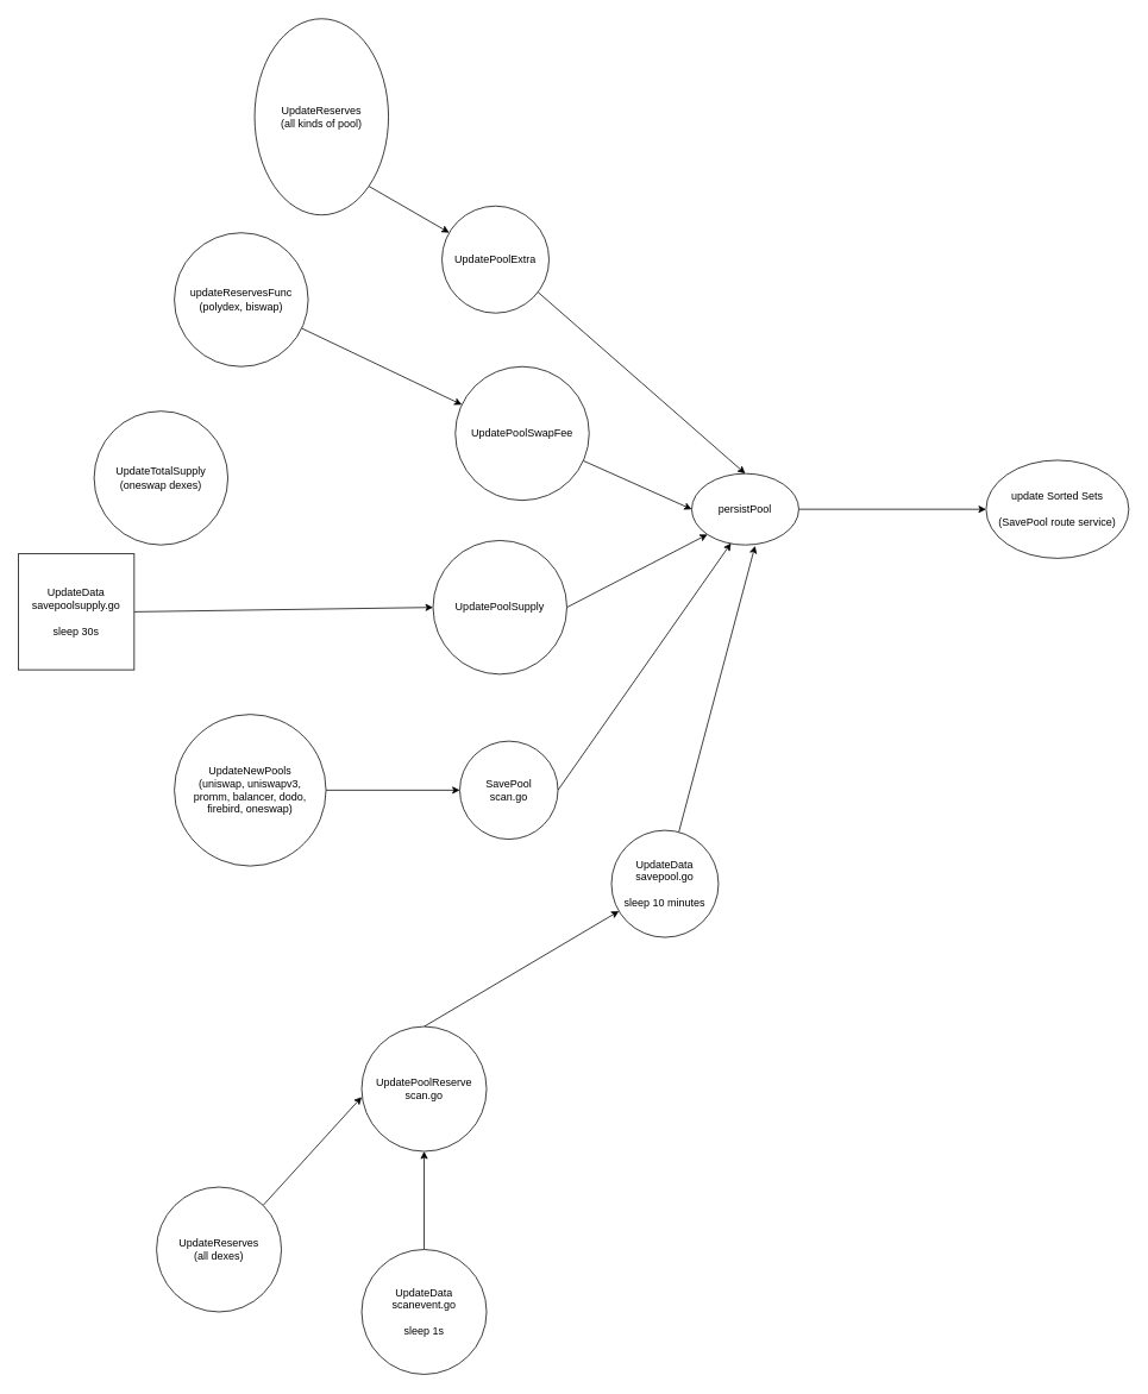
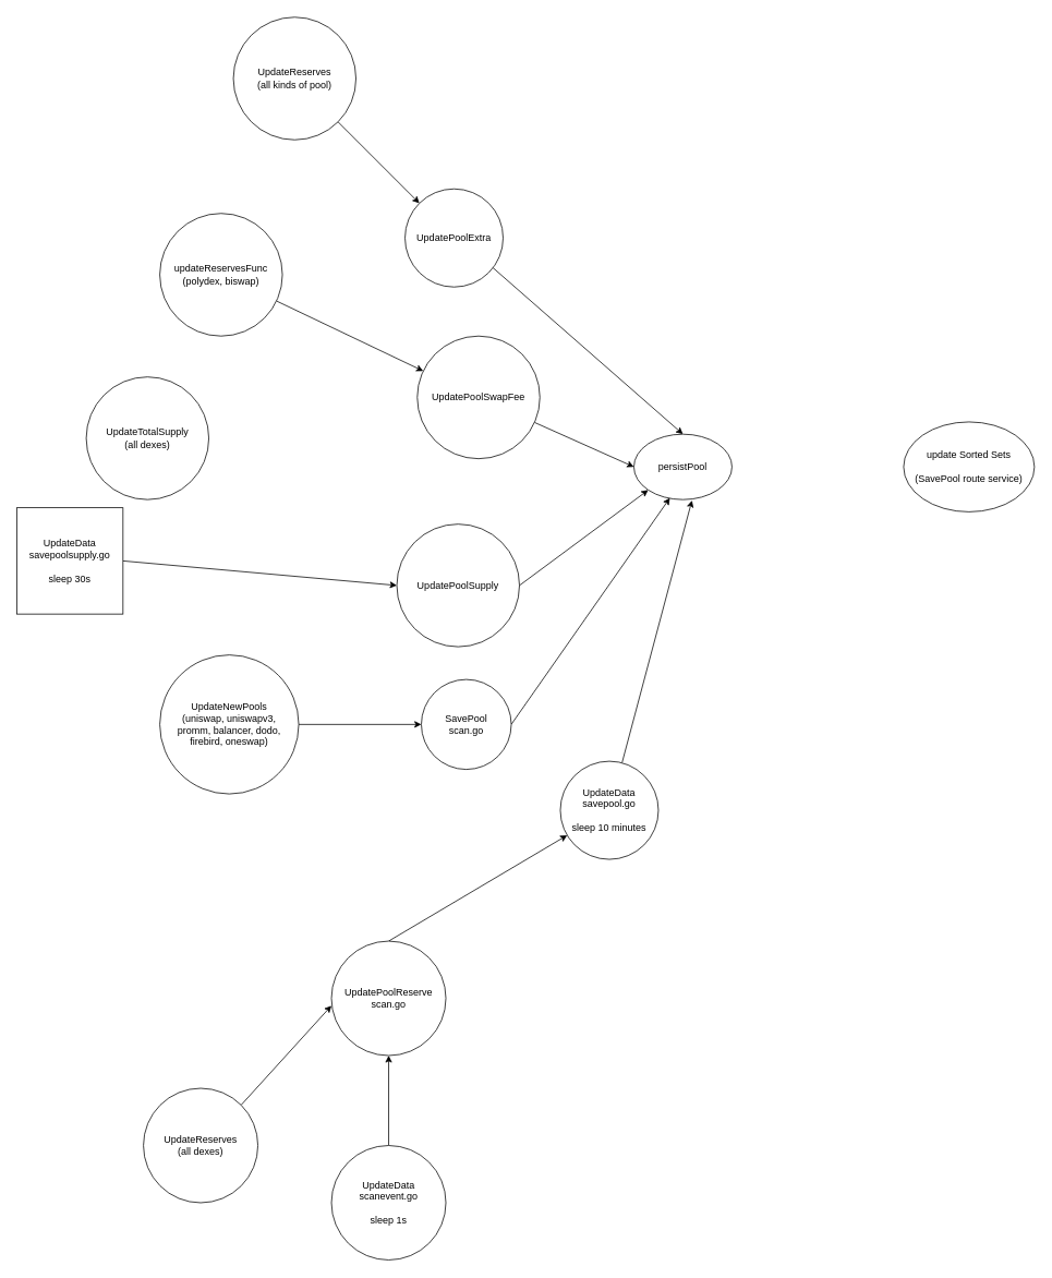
  <mxCell id="0" />
  <mxCell id="1" parent="0" />
  <mxCell id="2" value="update Sorted Sets&lt;br&gt;&lt;br&gt;(SavePool route service)" style="ellipse;whiteSpace=wrap;html=1;" vertex="1" parent="1"><mxGeometry x="1105" y="515" width="160" height="110" as="geometry" /></mxCell>
- <mxCell id="3" style="rounded=0;orthogonalLoop=1;jettySize=auto;html=1;exitX=1;exitY=0.5;exitDx=0;exitDy=0;entryX=0;entryY=0.5;entryDx=0;entryDy=0;" edge="1" parent="1" source="4" target="2"><mxGeometry relative="1" as="geometry" /></mxCell>
  <mxCell id="4" value="persistPool" style="ellipse;whiteSpace=wrap;html=1;" vertex="1" parent="1"><mxGeometry x="775" y="530" width="120" height="80" as="geometry" /></mxCell>
  <mxCell id="5" style="rounded=0;orthogonalLoop=1;jettySize=auto;html=1;entryX=0.5;entryY=0;entryDx=0;entryDy=0;exitX=0.892;exitY=0.8;exitDx=0;exitDy=0;exitPerimeter=0;" edge="1" parent="1" source="14" target="4"><mxGeometry relative="1" as="geometry"><mxPoint x="597.399" y="331.279" as="sourcePoint" /></mxGeometry></mxCell>
  <mxCell id="6" style="edgeStyle=none;rounded=0;orthogonalLoop=1;jettySize=auto;html=1;entryX=0;entryY=0.5;entryDx=0;entryDy=0;" edge="1" parent="1" source="7" target="4"><mxGeometry relative="1" as="geometry" /></mxCell>
  <mxCell id="7" value="UpdatePoolSwapFee" style="ellipse;whiteSpace=wrap;html=1;aspect=fixed;" vertex="1" parent="1"><mxGeometry x="510" y="410" width="150" height="150" as="geometry" /></mxCell>
  <mxCell id="8" style="edgeStyle=none;rounded=0;orthogonalLoop=1;jettySize=auto;html=1;exitX=1;exitY=0.5;exitDx=0;exitDy=0;entryX=0.367;entryY=0.975;entryDx=0;entryDy=0;entryPerimeter=0;" edge="1" parent="1" source="9" target="4"><mxGeometry relative="1" as="geometry" /></mxCell>
  <mxCell id="9" value="SavePool&lt;br&gt;scan.go" style="ellipse;whiteSpace=wrap;html=1;aspect=fixed;" vertex="1" parent="1"><mxGeometry x="515" y="830" width="110" height="110" as="geometry" /></mxCell>
  <mxCell id="10" style="edgeStyle=none;rounded=0;orthogonalLoop=1;jettySize=auto;html=1;entryX=0.592;entryY=1.013;entryDx=0;entryDy=0;entryPerimeter=0;" edge="1" parent="1" source="11" target="4"><mxGeometry relative="1" as="geometry" /></mxCell>
  <mxCell id="11" value="UpdateData&lt;br&gt;savepool.go&lt;br&gt;&lt;br&gt;sleep 10 minutes" style="ellipse;whiteSpace=wrap;html=1;aspect=fixed;" vertex="1" parent="1"><mxGeometry x="685" y="930" width="120" height="120" as="geometry" /></mxCell>
  <mxCell id="12" style="edgeStyle=none;rounded=0;orthogonalLoop=1;jettySize=auto;html=1;exitX=1;exitY=0.5;exitDx=0;exitDy=0;entryX=0;entryY=1;entryDx=0;entryDy=0;" edge="1" parent="1" source="13" target="4"><mxGeometry relative="1" as="geometry" /></mxCell>
- <mxCell id="13" value="UpdatePoolSupply" style="ellipse;whiteSpace=wrap;html=1;aspect=fixed;" vertex="1" parent="1"><mxGeometry x="485" y="605" width="150" height="150" as="geometry" /></mxCell>
+ <mxCell id="13" value="UpdatePoolSupply" style="ellipse;whiteSpace=wrap;html=1;aspect=fixed;" vertex="1" parent="1"><mxGeometry x="485" y="640" width="150" height="150" as="geometry" /></mxCell>
  <mxCell id="14" value="UpdatePoolExtra" style="ellipse;whiteSpace=wrap;html=1;aspect=fixed;" vertex="1" parent="1"><mxGeometry x="495" y="230" width="120" height="120" as="geometry" /></mxCell>
  <mxCell id="15" style="edgeStyle=none;rounded=0;orthogonalLoop=1;jettySize=auto;html=1;" edge="1" parent="1" source="16" target="9"><mxGeometry relative="1" as="geometry" /></mxCell>
  <mxCell id="16" value="UpdateNewPools&lt;br&gt;(uniswap, uniswapv3,&lt;br&gt;promm, balancer, dodo, firebird, oneswap)" style="ellipse;whiteSpace=wrap;html=1;aspect=fixed;" vertex="1" parent="1"><mxGeometry x="195" y="800" width="170" height="170" as="geometry" /></mxCell>
  <mxCell id="17" style="edgeStyle=none;rounded=0;orthogonalLoop=1;jettySize=auto;html=1;exitX=0.5;exitY=0;exitDx=0;exitDy=0;" edge="1" parent="1" source="18" target="11"><mxGeometry relative="1" as="geometry" /></mxCell>
  <mxCell id="18" value="UpdatePoolReserve&lt;br&gt;scan.go" style="ellipse;whiteSpace=wrap;html=1;aspect=fixed;" vertex="1" parent="1"><mxGeometry x="405" y="1150" width="140" height="140" as="geometry" /></mxCell>
  <mxCell id="19" style="edgeStyle=none;rounded=0;orthogonalLoop=1;jettySize=auto;html=1;exitX=1;exitY=0;exitDx=0;exitDy=0;entryX=0;entryY=0.564;entryDx=0;entryDy=0;entryPerimeter=0;" edge="1" parent="1" source="20" target="18"><mxGeometry relative="1" as="geometry"><mxPoint x="375" y="1230" as="targetPoint" /></mxGeometry></mxCell>
  <mxCell id="20" value="UpdateReserves&lt;br&gt;(all dexes)" style="ellipse;whiteSpace=wrap;html=1;aspect=fixed;" vertex="1" parent="1"><mxGeometry x="175" y="1330" width="140" height="140" as="geometry" /></mxCell>
  <mxCell id="21" style="edgeStyle=none;rounded=0;orthogonalLoop=1;jettySize=auto;html=1;exitX=0.5;exitY=0;exitDx=0;exitDy=0;" edge="1" parent="1" source="22" target="18"><mxGeometry relative="1" as="geometry" /></mxCell>
  <mxCell id="22" value="UpdateData&lt;br&gt;scanevent.go&lt;br&gt;&lt;br&gt;sleep 1s" style="ellipse;whiteSpace=wrap;html=1;aspect=fixed;" vertex="1" parent="1"><mxGeometry x="405" y="1400" width="140" height="140" as="geometry" /></mxCell>
  <mxCell id="23" style="edgeStyle=none;rounded=0;orthogonalLoop=1;jettySize=auto;html=1;exitX=1;exitY=0.5;exitDx=0;exitDy=0;entryX=0;entryY=0.5;entryDx=0;entryDy=0;" edge="1" parent="1" source="24" target="13"><mxGeometry relative="1" as="geometry" /></mxCell>
  <mxCell id="24" value="UpdateData&lt;br&gt;savepoolsupply.go&lt;br&gt;&lt;br&gt;sleep 30s" style="whiteSpace=wrap;html=1;aspect=fixed;rounded=0;" vertex="1" parent="1"><mxGeometry x="20" y="620" width="130" height="130" as="geometry" /></mxCell>
- <mxCell id="25" value="UpdateTotalSupply&lt;br&gt;(oneswap dexes)" style="ellipse;whiteSpace=wrap;html=1;aspect=fixed;" vertex="1" parent="1"><mxGeometry x="105" y="460" width="150" height="150" as="geometry" /></mxCell>
+ <mxCell id="25" value="UpdateTotalSupply&lt;br&gt;(all dexes)" style="ellipse;whiteSpace=wrap;html=1;aspect=fixed;" vertex="1" parent="1"><mxGeometry x="105" y="460" width="150" height="150" as="geometry" /></mxCell>
  <mxCell id="26" style="edgeStyle=none;rounded=0;orthogonalLoop=1;jettySize=auto;html=1;" edge="1" parent="1" source="27" target="7"><mxGeometry relative="1" as="geometry" /></mxCell>
  <mxCell id="27" value="updateReservesFunc&lt;br&gt;(polydex, biswap)" style="ellipse;whiteSpace=wrap;html=1;aspect=fixed;" vertex="1" parent="1"><mxGeometry x="195" y="260" width="150" height="150" as="geometry" /></mxCell>
  <mxCell id="28" style="edgeStyle=none;rounded=0;orthogonalLoop=1;jettySize=auto;html=1;exitX=1;exitY=1;exitDx=0;exitDy=0;" edge="1" parent="1" source="29" target="14"><mxGeometry relative="1" as="geometry" /></mxCell>
- <mxCell id="29" value="UpdateReserves&lt;br&gt;(all kinds of pool)" style="ellipse;whiteSpace=wrap;html=1;aspect=fixed;" vertex="1" parent="1"><mxGeometry x="285" y="20" width="150" height="220" as="geometry" /></mxCell>
+ <mxCell id="29" value="UpdateReserves&lt;br&gt;(all kinds of pool)" style="ellipse;whiteSpace=wrap;html=1;aspect=fixed;" vertex="1" parent="1"><mxGeometry x="285" y="20" width="150" height="150" as="geometry" /></mxCell>
